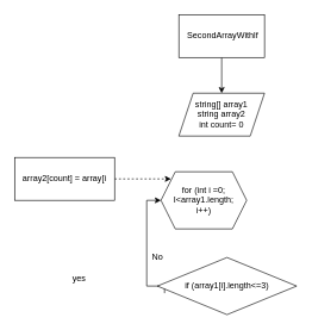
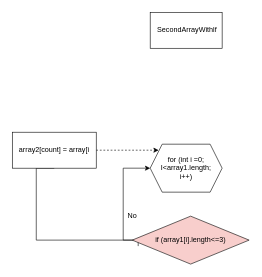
  <mxCell id="0" />
  <mxCell id="1" parent="0" />
- <mxCell id="2" value="" style="edgeStyle=orthogonalEdgeStyle;rounded=0;orthogonalLoop=1;jettySize=auto;html=1;" edge="1" parent="1" source="3" target="4"><mxGeometry relative="1" as="geometry" /></mxCell>
  <mxCell id="3" value="&amp;nbsp;SecondArrayWithlf" style="whiteSpace=wrap;html=1;rounded=0;" vertex="1" parent="1"><mxGeometry x="250" y="20" width="120" height="60" as="geometry" /></mxCell>
- <mxCell id="4" value="string[] array1&lt;br&gt;string array2&lt;br&gt;int count= 0" style="shape=parallelogram;perimeter=parallelogramPerimeter;whiteSpace=wrap;html=1;fixedSize=1;" vertex="1" parent="1"><mxGeometry x="250" y="130" width="120" height="60" as="geometry" /></mxCell>
- <mxCell id="5" value="for (int i =0;&lt;br&gt;I&amp;lt;array1.length;&lt;br&gt;i++)" style="shape=hexagon;perimeter=hexagonPerimeter2;whiteSpace=wrap;html=1;fixedSize=1;" vertex="1" parent="1"><mxGeometry x="225" y="240" width="120" height="80" as="geometry" /></mxCell>
+ <mxCell id="5" value="for (int i =0;&lt;br&gt;I&amp;lt;array1.length;&lt;br&gt;i++)" style="shape=hexagon;perimeter=hexagonPerimeter2;whiteSpace=wrap;html=1;fixedSize=1;" vertex="1" parent="1"><mxGeometry x="250" y="240" width="120" height="80" as="geometry" /></mxCell>
  <mxCell id="6" style="edgeStyle=orthogonalEdgeStyle;rounded=0;orthogonalLoop=1;jettySize=auto;html=1;entryX=0;entryY=0.5;entryDx=0;entryDy=0;" edge="1" parent="1" target="5"><mxGeometry relative="1" as="geometry"><mxPoint x="180" y="320" as="targetPoint" /><mxPoint x="230" y="410" as="sourcePoint" /><Array as="points"><mxPoint x="205" y="400" /><mxPoint x="205" y="280" /></Array></mxGeometry></mxCell>
  <mxCell id="7" value="" style="edgeStyle=orthogonalEdgeStyle;rounded=0;orthogonalLoop=1;jettySize=auto;html=1;entryX=0.5;entryY=1;entryDx=0;entryDy=0;startArrow=none;" edge="1" parent="1" source="12"><mxGeometry relative="1" as="geometry"><mxPoint x="160" y="270" as="targetPoint" /><Array as="points"><mxPoint x="60" y="270" /></Array></mxGeometry></mxCell>
- <mxCell id="8" value="if (array1[i].length&amp;lt;=3)" style="rhombus;whiteSpace=wrap;html=1;" vertex="1" parent="1"><mxGeometry x="220" y="360" width="195" height="80" as="geometry" /></mxCell>
- <mxCell id="9" value="yes" style="text;html=1;align=center;verticalAlign=middle;resizable=0;points=[];autosize=1;strokeColor=none;fillColor=none;" vertex="1" parent="1"><mxGeometry x="90" y="375" width="40" height="30" as="geometry" /></mxCell>
+ <mxCell id="8" value="if (array1[i].length&amp;lt;=3)" style="rhombus;whiteSpace=wrap;html=1;fillColor=#f8cecc;" vertex="1" parent="1"><mxGeometry x="220" y="360" width="195" height="80" as="geometry" /></mxCell>
+ <mxCell id="10" value="" style="edgeStyle=orthogonalEdgeStyle;rounded=0;orthogonalLoop=1;jettySize=auto;html=1;entryX=0.5;entryY=1;entryDx=0;entryDy=0;endArrow=none;" edge="1" parent="1" source="8" target="12"><mxGeometry relative="1" as="geometry"><mxPoint x="220" y="400" as="sourcePoint" /><mxPoint x="160" y="270" as="targetPoint" /><Array as="points"><mxPoint x="60" y="400" /></Array></mxGeometry></mxCell>
  <mxCell id="11" style="edgeStyle=orthogonalEdgeStyle;rounded=0;orthogonalLoop=1;jettySize=auto;html=1;entryX=0.117;entryY=0.125;entryDx=0;entryDy=0;entryPerimeter=0;dashed=1;" edge="1" parent="1" source="12" target="5"><mxGeometry relative="1" as="geometry" /></mxCell>
  <mxCell id="12" value="array2[count] = array[i" style="rounded=0;whiteSpace=wrap;html=1;" vertex="1" parent="1"><mxGeometry y="220" width="140" height="60" as="geometry" x="20" /></mxCell>
  <mxCell id="13" value="No" style="text;html=1;align=center;verticalAlign=middle;resizable=0;points=[];autosize=1;strokeColor=none;fillColor=none;" vertex="1" parent="1"><mxGeometry x="200" y="345" width="40" height="30" as="geometry" /></mxCell>
